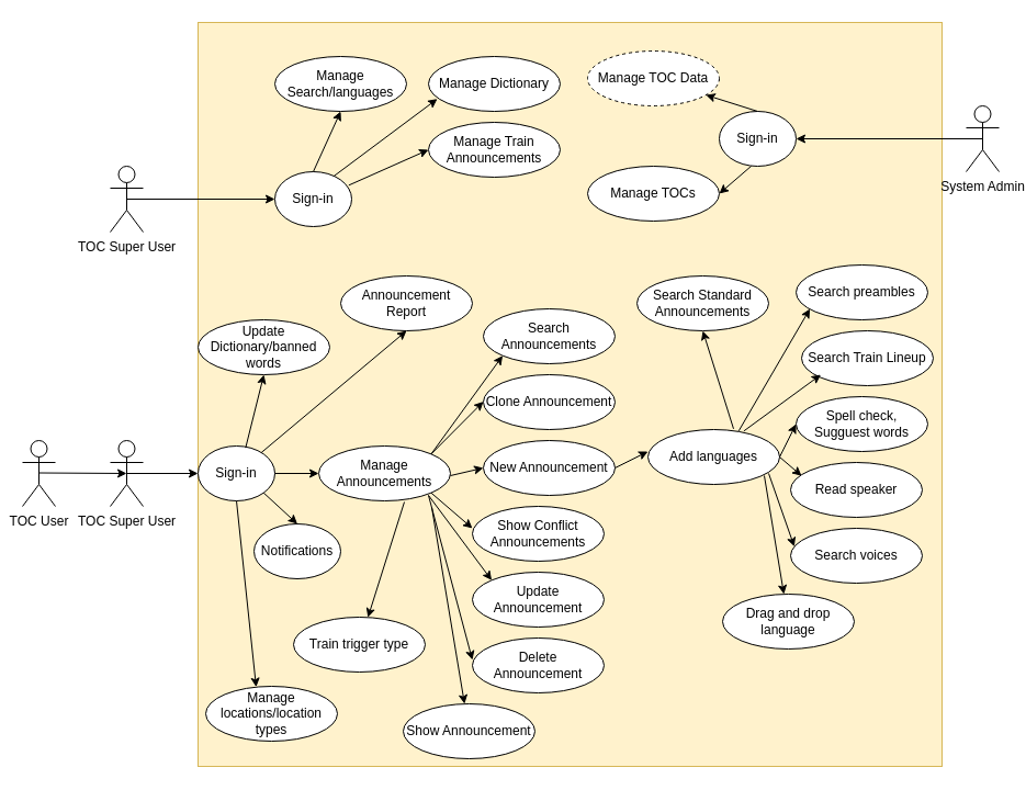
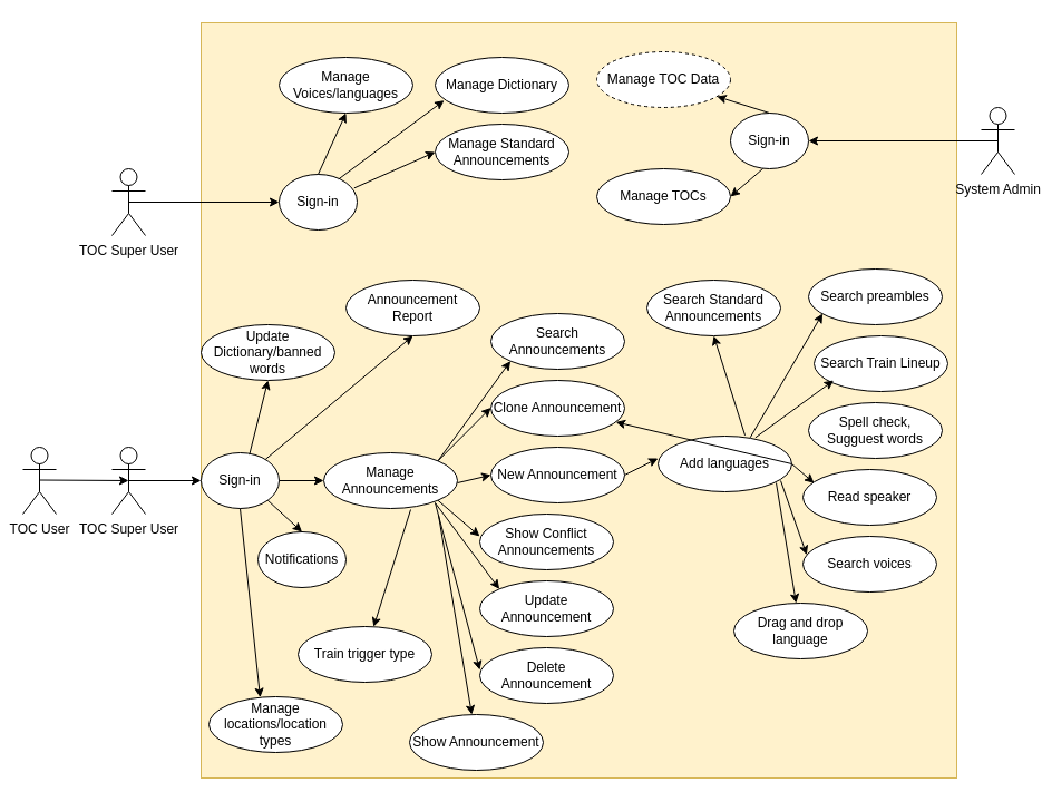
  <mxCell id="0" />
  <mxCell id="1" parent="0" />
  <mxCell id="2" value="" style="whiteSpace=wrap;html=1;aspect=fixed;fillColor=#fff2cc;strokeColor=#d6b656;" vertex="1" parent="1"><mxGeometry x="180" y="20" width="678" height="678" as="geometry" /></mxCell>
  <mxCell id="3" value="TOC Super User" style="shape=umlActor;verticalLabelPosition=bottom;verticalAlign=top;html=1;outlineConnect=0;" vertex="1" parent="1"><mxGeometry x="100" y="151" width="30" height="60" as="geometry" /></mxCell>
  <mxCell id="4" value="TOC Super User" style="shape=umlActor;verticalLabelPosition=bottom;verticalAlign=top;html=1;outlineConnect=0;" vertex="1" parent="1"><mxGeometry x="100" y="401" width="30" height="60" as="geometry" /></mxCell>
  <mxCell id="5" value="TOC User" style="shape=umlActor;verticalLabelPosition=bottom;verticalAlign=top;html=1;outlineConnect=0;" vertex="1" parent="1"><mxGeometry x="20" y="401" width="30" height="60" as="geometry" /></mxCell>
  <mxCell id="6" value="Sign-in" style="ellipse;whiteSpace=wrap;html=1;" vertex="1" parent="1"><mxGeometry x="250" y="156" width="70" height="50" as="geometry" /></mxCell>
  <mxCell id="7" value="Manage Dictionary" style="ellipse;whiteSpace=wrap;html=1;" vertex="1" parent="1"><mxGeometry x="390" y="51" width="120" height="50" as="geometry" /></mxCell>
- <mxCell id="8" value="Manage Train Announcements" style="ellipse;whiteSpace=wrap;html=1;" vertex="1" parent="1"><mxGeometry x="390" y="111" width="120" height="50" as="geometry" /></mxCell>
+ <mxCell id="8" value="Manage Standard Announcements" style="ellipse;whiteSpace=wrap;html=1;" vertex="1" parent="1"><mxGeometry x="390" y="111" width="120" height="50" as="geometry" /></mxCell>
  <mxCell id="9" value="Update Dictionary/banned words" style="ellipse;whiteSpace=wrap;html=1;" vertex="1" parent="1"><mxGeometry x="180" y="291" width="120" height="50" as="geometry" /></mxCell>
  <mxCell id="10" value="Search Announcements" style="ellipse;whiteSpace=wrap;html=1;" vertex="1" parent="1"><mxGeometry x="440" y="281" width="120" height="50" as="geometry" /></mxCell>
  <mxCell id="11" value="New Announcement" style="ellipse;whiteSpace=wrap;html=1;" vertex="1" parent="1"><mxGeometry x="440" y="401" width="120" height="50" as="geometry" /></mxCell>
  <mxCell id="12" value="Announcement Report" style="ellipse;whiteSpace=wrap;html=1;" vertex="1" parent="1"><mxGeometry x="310" y="251" width="120" height="50" as="geometry" /></mxCell>
  <mxCell id="13" value="Search Train Lineup" style="ellipse;whiteSpace=wrap;html=1;" vertex="1" parent="1"><mxGeometry x="730" y="301" width="120" height="50" as="geometry" /></mxCell>
  <mxCell id="14" value="Manage TOC Data" style="ellipse;whiteSpace=wrap;html=1;dashed=1;" vertex="1" parent="1"><mxGeometry x="535" y="46" width="120" height="50" as="geometry" /></mxCell>
  <mxCell id="15" value="Sign-in" style="ellipse;whiteSpace=wrap;html=1;" vertex="1" parent="1"><mxGeometry x="180" y="406" width="70" height="50" as="geometry" /></mxCell>
  <mxCell id="16" value="System Admin" style="shape=umlActor;verticalLabelPosition=bottom;verticalAlign=top;html=1;outlineConnect=0;" vertex="1" parent="1"><mxGeometry x="880" y="96" width="30" height="60" as="geometry" /></mxCell>
  <mxCell id="17" value="Sign-in" style="ellipse;whiteSpace=wrap;html=1;" vertex="1" parent="1"><mxGeometry x="655" y="101" width="70" height="50" as="geometry" /></mxCell>
  <mxCell id="18" value="Manage TOCs" style="ellipse;whiteSpace=wrap;html=1;" vertex="1" parent="1"><mxGeometry x="535" y="151" width="120" height="50" as="geometry" /></mxCell>
  <mxCell id="19" value="Clone Announcement" style="ellipse;whiteSpace=wrap;html=1;" vertex="1" parent="1"><mxGeometry x="440" y="341" width="120" height="50" as="geometry" /></mxCell>
  <mxCell id="20" value="Update Announcement" style="ellipse;whiteSpace=wrap;html=1;" vertex="1" parent="1"><mxGeometry x="430" y="521" width="120" height="50" as="geometry" /></mxCell>
  <mxCell id="21" value="Delete Announcement" style="ellipse;whiteSpace=wrap;html=1;" vertex="1" parent="1"><mxGeometry x="430" y="581" width="120" height="50" as="geometry" /></mxCell>
- <mxCell id="22" value="Manage Search/languages" style="ellipse;whiteSpace=wrap;html=1;" vertex="1" parent="1"><mxGeometry x="250" y="51" width="120" height="50" as="geometry" /></mxCell>
+ <mxCell id="22" value="Manage Voices/languages" style="ellipse;whiteSpace=wrap;html=1;" vertex="1" parent="1"><mxGeometry x="250" y="51" width="120" height="50" as="geometry" /></mxCell>
  <mxCell id="23" value="Spell check, Sugguest words" style="ellipse;whiteSpace=wrap;html=1;" vertex="1" parent="1"><mxGeometry x="725" y="361" width="120" height="50" as="geometry" /></mxCell>
  <mxCell id="24" value="Read speaker" style="ellipse;whiteSpace=wrap;html=1;" vertex="1" parent="1"><mxGeometry x="720" y="421" width="120" height="50" as="geometry" /></mxCell>
  <mxCell id="25" value="Add languages" style="ellipse;whiteSpace=wrap;html=1;" vertex="1" parent="1"><mxGeometry x="590" y="391" width="120" height="50" as="geometry" /></mxCell>
  <mxCell id="26" value="Search preambles" style="ellipse;whiteSpace=wrap;html=1;" vertex="1" parent="1"><mxGeometry x="725" y="241" width="120" height="50" as="geometry" /></mxCell>
  <mxCell id="27" value="Search voices" style="ellipse;whiteSpace=wrap;html=1;" vertex="1" parent="1"><mxGeometry x="720" y="481" width="120" height="50" as="geometry" /></mxCell>
  <mxCell id="28" value="Search Standard Announcements" style="ellipse;whiteSpace=wrap;html=1;" vertex="1" parent="1"><mxGeometry x="580" y="251" width="120" height="50" as="geometry" /></mxCell>
  <mxCell id="29" value="Show Conflict Announcements" style="ellipse;whiteSpace=wrap;html=1;" vertex="1" parent="1"><mxGeometry x="430" y="461" width="120" height="50" as="geometry" /></mxCell>
  <mxCell id="30" value="Manage Announcements" style="ellipse;whiteSpace=wrap;html=1;" vertex="1" parent="1"><mxGeometry x="290" y="406" width="120" height="50" as="geometry" /></mxCell>
  <mxCell id="31" value="Notifications &lt;br/&gt;" style="ellipse;whiteSpace=wrap;html=1;" vertex="1" parent="1"><mxGeometry x="231" y="477" width="79" height="50" as="geometry" /></mxCell>
  <mxCell id="32" value="Manage locations/location types" style="ellipse;whiteSpace=wrap;html=1;" vertex="1" parent="1"><mxGeometry x="187" y="625" width="120" height="50" as="geometry" /></mxCell>
  <mxCell id="33" value="" style="endArrow=classic;html=1;rounded=0;entryX=0;entryY=0.5;entryDx=0;entryDy=0;exitX=0.5;exitY=0.5;exitDx=0;exitDy=0;exitPerimeter=0;" edge="1" parent="1" source="3" target="6"><mxGeometry width="50" height="50" relative="1" as="geometry"><mxPoint x="155.13" y="225.73" as="sourcePoint" /><mxPoint x="250.001" y="170.997" as="targetPoint" /></mxGeometry></mxCell>
  <mxCell id="34" value="" style="endArrow=classic;html=1;rounded=0;entryX=0.5;entryY=1;entryDx=0;entryDy=0;exitX=0.5;exitY=0;exitDx=0;exitDy=0;" edge="1" parent="1" source="6" target="22"><mxGeometry width="50" height="50" relative="1" as="geometry"><mxPoint x="290" y="151" as="sourcePoint" /><mxPoint x="300" y="101" as="targetPoint" /></mxGeometry></mxCell>
  <mxCell id="35" value="" style="endArrow=classic;html=1;rounded=0;exitX=0.762;exitY=0.087;exitDx=0;exitDy=0;exitPerimeter=0;entryX=0.067;entryY=0.773;entryDx=0;entryDy=0;entryPerimeter=0;" edge="1" parent="1" source="6" target="7"><mxGeometry width="50" height="50" relative="1" as="geometry"><mxPoint x="310" y="150.73" as="sourcePoint" /><mxPoint x="404.871" y="95.997" as="targetPoint" /></mxGeometry></mxCell>
  <mxCell id="36" value="" style="endArrow=classic;html=1;rounded=0;entryX=0;entryY=0.5;entryDx=0;entryDy=0;exitX=0.962;exitY=0.247;exitDx=0;exitDy=0;exitPerimeter=0;" edge="1" parent="1" source="6" target="8"><mxGeometry width="50" height="50" relative="1" as="geometry"><mxPoint x="310" y="171" as="sourcePoint" /><mxPoint x="404.871" y="136.267" as="targetPoint" /></mxGeometry></mxCell>
  <mxCell id="37" value="" style="endArrow=classic;html=1;rounded=0;entryX=1;entryY=0.5;entryDx=0;entryDy=0;exitX=0.5;exitY=0.5;exitDx=0;exitDy=0;exitPerimeter=0;" edge="1" parent="1" source="16" target="17"><mxGeometry width="50" height="50" relative="1" as="geometry"><mxPoint x="625.13" y="161" as="sourcePoint" /><mxPoint x="720.001" y="106.267" as="targetPoint" /></mxGeometry></mxCell>
  <mxCell id="38" value="" style="endArrow=classic;html=1;rounded=0;exitX=0.5;exitY=0;exitDx=0;exitDy=0;" edge="1" parent="1" source="17" target="14"><mxGeometry width="50" height="50" relative="1" as="geometry"><mxPoint x="700" y="91" as="sourcePoint" /><mxPoint x="640" y="91" as="targetPoint" /></mxGeometry></mxCell>
  <mxCell id="39" value="" style="endArrow=classic;html=1;rounded=0;entryX=1;entryY=0.5;entryDx=0;entryDy=0;exitX=0.414;exitY=1;exitDx=0;exitDy=0;exitPerimeter=0;" edge="1" parent="1" source="17" target="18"><mxGeometry width="50" height="50" relative="1" as="geometry"><mxPoint x="710" y="161" as="sourcePoint" /><mxPoint x="650" y="161" as="targetPoint" /></mxGeometry></mxCell>
  <mxCell id="40" value="" style="endArrow=classic;html=1;rounded=0;exitX=0.5;exitY=0.5;exitDx=0;exitDy=0;exitPerimeter=0;" edge="1" parent="1" source="4"><mxGeometry width="50" height="50" relative="1" as="geometry"><mxPoint x="140" y="431" as="sourcePoint" /><mxPoint x="180" y="431" as="targetPoint" /></mxGeometry></mxCell>
  <mxCell id="41" value="" style="endArrow=classic;html=1;rounded=0;exitX=1;exitY=0.5;exitDx=0;exitDy=0;" edge="1" parent="1" source="15"><mxGeometry width="50" height="50" relative="1" as="geometry"><mxPoint x="260" y="431" as="sourcePoint" /><mxPoint x="290" y="431" as="targetPoint" /></mxGeometry></mxCell>
  <mxCell id="42" value="" style="endArrow=classic;html=1;rounded=0;exitX=1;exitY=0;exitDx=0;exitDy=0;" edge="1" parent="1" source="30"><mxGeometry width="50" height="50" relative="1" as="geometry"><mxPoint x="360" y="401" as="sourcePoint" /><mxPoint x="440" y="365.5" as="targetPoint" /></mxGeometry></mxCell>
  <mxCell id="43" value="" style="endArrow=classic;html=1;rounded=0;entryX=0.5;entryY=1;entryDx=0;entryDy=0;" edge="1" parent="1" source="15" target="12"><mxGeometry width="50" height="50" relative="1" as="geometry"><mxPoint x="290" y="361" as="sourcePoint" /><mxPoint x="335" y="361" as="targetPoint" /></mxGeometry></mxCell>
  <mxCell id="44" value="" style="endArrow=classic;html=1;rounded=0;exitX=0.619;exitY=0.033;exitDx=0;exitDy=0;exitPerimeter=0;entryX=0.5;entryY=1;entryDx=0;entryDy=0;" edge="1" parent="1" source="15" target="9"><mxGeometry width="50" height="50" relative="1" as="geometry"><mxPoint x="175" y="471" as="sourcePoint" /><mxPoint x="220" y="471" as="targetPoint" /></mxGeometry></mxCell>
  <mxCell id="45" value="" style="endArrow=classic;html=1;rounded=0;entryX=0;entryY=1;entryDx=0;entryDy=0;exitX=1;exitY=0;exitDx=0;exitDy=0;" edge="1" parent="1" source="30" target="10"><mxGeometry width="50" height="50" relative="1" as="geometry"><mxPoint x="370" y="401" as="sourcePoint" /><mxPoint x="450" y="313.18" as="targetPoint" /></mxGeometry></mxCell>
  <mxCell id="46" value="" style="endArrow=classic;html=1;rounded=0;entryX=0;entryY=0.5;entryDx=0;entryDy=0;" edge="1" parent="1" target="11"><mxGeometry width="50" height="50" relative="1" as="geometry"><mxPoint x="410" y="433" as="sourcePoint" /><mxPoint x="440" y="433" as="targetPoint" /></mxGeometry></mxCell>
  <mxCell id="47" value="" style="endArrow=classic;html=1;rounded=0;exitX=1;exitY=1;exitDx=0;exitDy=0;" edge="1" parent="1" source="30"><mxGeometry width="50" height="50" relative="1" as="geometry"><mxPoint x="389.996" y="531.002" as="sourcePoint" /><mxPoint x="430" y="481" as="targetPoint" /></mxGeometry></mxCell>
  <mxCell id="48" value="" style="endArrow=classic;html=1;rounded=0;entryX=0;entryY=0;entryDx=0;entryDy=0;" edge="1" parent="1" target="20"><mxGeometry width="50" height="50" relative="1" as="geometry"><mxPoint x="390" y="451" as="sourcePoint" /><mxPoint x="480" y="405.5" as="targetPoint" /></mxGeometry></mxCell>
  <mxCell id="49" value="" style="endArrow=classic;html=1;rounded=0;" edge="1" parent="1"><mxGeometry width="50" height="50" relative="1" as="geometry"><mxPoint x="390" y="451" as="sourcePoint" /><mxPoint x="430" y="601" as="targetPoint" /></mxGeometry></mxCell>
  <mxCell id="50" value="" style="endArrow=classic;html=1;rounded=0;exitX=1;exitY=1;exitDx=0;exitDy=0;entryX=0.5;entryY=0;entryDx=0;entryDy=0;" edge="1" parent="1" source="15" target="31"><mxGeometry width="50" height="50" relative="1" as="geometry"><mxPoint x="229.996" y="498.822" as="sourcePoint" /><mxPoint x="277.57" y="451" as="targetPoint" /></mxGeometry></mxCell>
  <mxCell id="51" value="" style="endArrow=classic;html=1;rounded=0;entryX=0.383;entryY=0.013;entryDx=0;entryDy=0;entryPerimeter=0;exitX=0.5;exitY=1;exitDx=0;exitDy=0;" edge="1" parent="1" source="15" target="32"><mxGeometry width="50" height="50" relative="1" as="geometry"><mxPoint x="210" y="461" as="sourcePoint" /><mxPoint x="227.57" y="511" as="targetPoint" /></mxGeometry></mxCell>
  <mxCell id="52" value="" style="endArrow=classic;html=1;rounded=0;exitX=1;exitY=0.5;exitDx=0;exitDy=0;" edge="1" parent="1" source="11"><mxGeometry width="50" height="50" relative="1" as="geometry"><mxPoint x="549.996" y="458.822" as="sourcePoint" /><mxPoint x="590" y="411" as="targetPoint" /></mxGeometry></mxCell>
  <mxCell id="53" value="" style="endArrow=classic;html=1;rounded=0;exitX=0.65;exitY=-0.013;exitDx=0;exitDy=0;entryX=0.5;entryY=1;entryDx=0;entryDy=0;exitPerimeter=0;" edge="1" parent="1" source="25" target="28"><mxGeometry width="50" height="50" relative="1" as="geometry"><mxPoint x="559.996" y="388.822" as="sourcePoint" /><mxPoint x="607.57" y="341" as="targetPoint" /></mxGeometry></mxCell>
  <mxCell id="54" value="" style="endArrow=classic;html=1;rounded=0;exitX=0.689;exitY=0.027;exitDx=0;exitDy=0;exitPerimeter=0;" edge="1" parent="1" source="25"><mxGeometry width="50" height="50" relative="1" as="geometry"><mxPoint x="689.996" y="328.822" as="sourcePoint" /><mxPoint x="737.57" y="281" as="targetPoint" /></mxGeometry></mxCell>
  <mxCell id="55" value="" style="endArrow=classic;html=1;rounded=0;exitX=0.728;exitY=0.027;exitDx=0;exitDy=0;exitPerimeter=0;" edge="1" parent="1" source="25"><mxGeometry width="50" height="50" relative="1" as="geometry"><mxPoint x="699.996" y="388.822" as="sourcePoint" /><mxPoint x="747.57" y="341" as="targetPoint" /></mxGeometry></mxCell>
- <mxCell id="56" value="" style="endArrow=classic;html=1;rounded=0;exitX=1;exitY=0.5;exitDx=0;exitDy=0;entryX=0;entryY=0.5;entryDx=0;entryDy=0;" edge="1" parent="1" source="25" target="23"><mxGeometry width="50" height="50" relative="1" as="geometry"><mxPoint x="682.426" y="428.822" as="sourcePoint" /><mxPoint x="730" y="381" as="targetPoint" /></mxGeometry></mxCell>
+ <mxCell id="56" value="" style="endArrow=classic;html=1;rounded=0;exitX=1;exitY=0.5;exitDx=0;exitDy=0;" edge="1" parent="1" source="25" target="19"><mxGeometry width="50" height="50" relative="1" as="geometry"><mxPoint x="682.426" y="428.822" as="sourcePoint" /><mxPoint x="730" y="381" as="targetPoint" /></mxGeometry></mxCell>
  <mxCell id="57" value="" style="endArrow=classic;html=1;rounded=0;exitX=1;exitY=0.5;exitDx=0;exitDy=0;" edge="1" parent="1" source="25"><mxGeometry width="50" height="50" relative="1" as="geometry"><mxPoint x="682.426" y="481.002" as="sourcePoint" /><mxPoint x="730" y="433.18" as="targetPoint" /></mxGeometry></mxCell>
  <mxCell id="58" value="" style="endArrow=classic;html=1;rounded=0;entryX=0.028;entryY=0.333;entryDx=0;entryDy=0;entryPerimeter=0;" edge="1" parent="1" target="27"><mxGeometry width="50" height="50" relative="1" as="geometry"><mxPoint x="700" y="431" as="sourcePoint" /><mxPoint x="725" y="491" as="targetPoint" /></mxGeometry></mxCell>
  <mxCell id="59" value="" style="endArrow=classic;html=1;rounded=0;exitX=0.5;exitY=0.5;exitDx=0;exitDy=0;exitPerimeter=0;entryX=0.5;entryY=0.5;entryDx=0;entryDy=0;entryPerimeter=0;" edge="1" parent="1" target="4"><mxGeometry width="50" height="50" relative="1" as="geometry"><mxPoint x="35" y="430.5" as="sourcePoint" /><mxPoint x="100" y="430.5" as="targetPoint" /></mxGeometry></mxCell>
  <mxCell id="60" value="Show Announcement" style="ellipse;whiteSpace=wrap;html=1;" vertex="1" parent="1"><mxGeometry x="367" y="641" width="120" height="50" as="geometry" /></mxCell>
  <mxCell id="61" value="" style="endArrow=classic;html=1;rounded=0;" edge="1" parent="1" target="60"><mxGeometry width="50" height="50" relative="1" as="geometry"><mxPoint x="393" y="462" as="sourcePoint" /><mxPoint x="407" y="606" as="targetPoint" /></mxGeometry></mxCell>
  <mxCell id="62" value="Drag and drop language" style="ellipse;whiteSpace=wrap;html=1;" vertex="1" parent="1"><mxGeometry x="658" y="541" width="120" height="50" as="geometry" /></mxCell>
  <mxCell id="63" value="" style="endArrow=classic;html=1;rounded=0;" edge="1" parent="1" target="62"><mxGeometry width="50" height="50" relative="1" as="geometry"><mxPoint x="696" y="433" as="sourcePoint" /><mxPoint x="710" y="504.65" as="targetPoint" /></mxGeometry></mxCell>
  <mxCell id="64" value="Train trigger type" style="ellipse;whiteSpace=wrap;html=1;" vertex="1" parent="1"><mxGeometry x="267" y="562" width="120" height="50" as="geometry" /></mxCell>
  <mxCell id="65" value="" style="endArrow=classic;html=1;rounded=0;" edge="1" parent="1" target="64"><mxGeometry width="50" height="50" relative="1" as="geometry"><mxPoint x="368" y="457" as="sourcePoint" /><mxPoint x="402.96" y="630.997" as="targetPoint" /></mxGeometry></mxCell>
